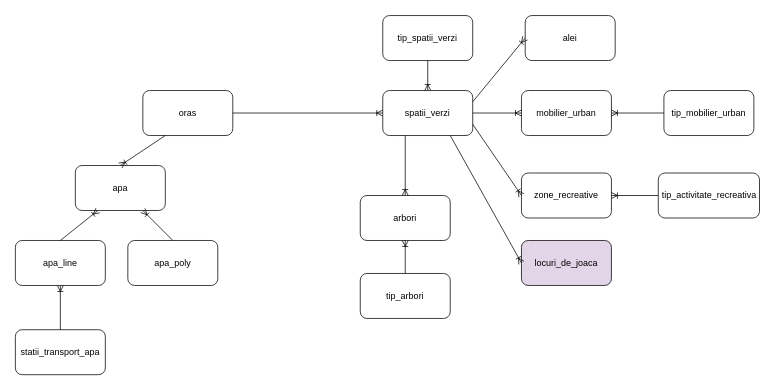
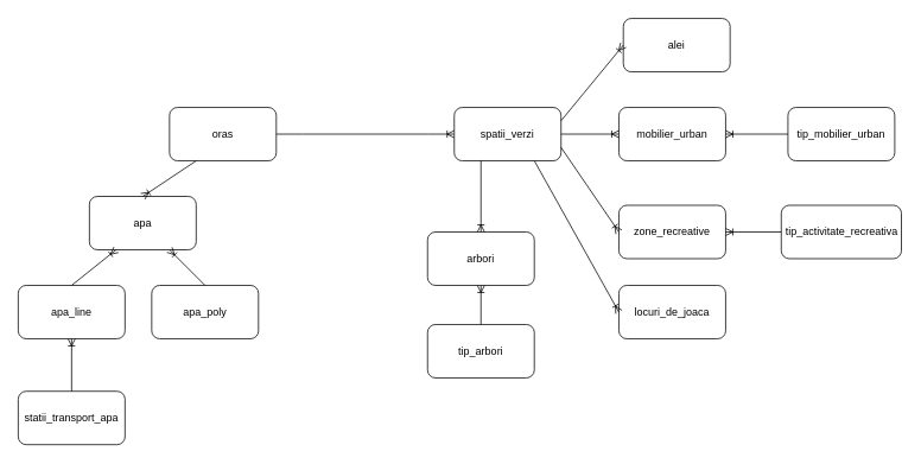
  <mxCell id="0" />
  <mxCell id="1" parent="0" />
  <mxCell id="2" value="oras" style="rounded=1;whiteSpace=wrap;html=1;" vertex="1" parent="1"><mxGeometry x="190" y="120" width="120" height="60" as="geometry" /></mxCell>
  <mxCell id="3" value="" style="edgeStyle=entityRelationEdgeStyle;fontSize=12;html=1;endArrow=ERoneToMany;rounded=0;exitX=1;exitY=0.5;exitDx=0;exitDy=0;entryX=0;entryY=0.5;entryDx=0;entryDy=0;" edge="1" parent="1" source="2" target="4"><mxGeometry width="100" height="100" relative="1" as="geometry"><mxPoint x="590" y="420" as="sourcePoint" /><mxPoint x="390" y="150" as="targetPoint" /></mxGeometry></mxCell>
  <mxCell id="4" value="spatii_verzi" style="rounded=1;whiteSpace=wrap;html=1;" vertex="1" parent="1"><mxGeometry x="510" y="120" width="120" height="60" as="geometry" /></mxCell>
- <mxCell id="5" value="tip_spatii_verzi" style="rounded=1;whiteSpace=wrap;html=1;" vertex="1" parent="1"><mxGeometry x="510" y="20" width="120" height="60" as="geometry" /></mxCell>
- <mxCell id="6" value="" style="fontSize=12;html=1;endArrow=ERoneToMany;rounded=0;exitX=0.5;exitY=1;exitDx=0;exitDy=0;entryX=0.5;entryY=0;entryDx=0;entryDy=0;" edge="1" parent="1" source="5" target="4"><mxGeometry width="100" height="100" relative="1" as="geometry"><mxPoint x="510" y="240" as="sourcePoint" /><mxPoint x="610" y="140" as="targetPoint" /></mxGeometry></mxCell>
  <mxCell id="7" value="apa" style="rounded=1;whiteSpace=wrap;html=1;" vertex="1" parent="1"><mxGeometry x="100" y="220" width="120" height="60" as="geometry" /></mxCell>
  <mxCell id="8" value="" style="fontSize=12;html=1;endArrow=ERoneToMany;rounded=0;exitX=0.25;exitY=1;exitDx=0;exitDy=0;entryX=0.5;entryY=0;entryDx=0;entryDy=0;" edge="1" parent="1" source="2" target="7"><mxGeometry width="100" height="100" relative="1" as="geometry"><mxPoint x="530" y="360" as="sourcePoint" /><mxPoint x="630" y="260" as="targetPoint" /></mxGeometry></mxCell>
  <mxCell id="9" value="apa_line" style="rounded=1;whiteSpace=wrap;html=1;" vertex="1" parent="1"><mxGeometry x="20" y="320" width="120" height="60" as="geometry" /></mxCell>
  <mxCell id="10" value="apa_poly" style="rounded=1;whiteSpace=wrap;html=1;" vertex="1" parent="1"><mxGeometry x="170" y="320" width="120" height="60" as="geometry" /></mxCell>
  <mxCell id="11" value="" style="fontSize=12;html=1;endArrow=ERoneToMany;rounded=0;exitX=0.5;exitY=0;exitDx=0;exitDy=0;entryX=0.25;entryY=1;entryDx=0;entryDy=0;" edge="1" parent="1" source="9" target="7"><mxGeometry width="100" height="100" relative="1" as="geometry"><mxPoint x="530" y="360" as="sourcePoint" /><mxPoint x="630" y="260" as="targetPoint" /></mxGeometry></mxCell>
  <mxCell id="12" value="" style="fontSize=12;html=1;endArrow=ERoneToMany;rounded=0;exitX=0.5;exitY=0;exitDx=0;exitDy=0;entryX=0.75;entryY=1;entryDx=0;entryDy=0;" edge="1" parent="1" source="10" target="7"><mxGeometry width="100" height="100" relative="1" as="geometry"><mxPoint x="530" y="360" as="sourcePoint" /><mxPoint x="630" y="260" as="targetPoint" /></mxGeometry></mxCell>
  <mxCell id="13" value="statii_transport_apa" style="rounded=1;whiteSpace=wrap;html=1;" vertex="1" parent="1"><mxGeometry x="20" y="439" width="120" height="60" as="geometry" /></mxCell>
  <mxCell id="14" value="" style="fontSize=12;html=1;endArrow=ERoneToMany;rounded=0;exitX=0.5;exitY=0;exitDx=0;exitDy=0;entryX=0.5;entryY=1;entryDx=0;entryDy=0;" edge="1" parent="1" source="13" target="9"><mxGeometry width="100" height="100" relative="1" as="geometry"><mxPoint x="320" y="484" as="sourcePoint" /><mxPoint x="420" y="384" as="targetPoint" /></mxGeometry></mxCell>
  <mxCell id="15" value="mobilier_urban" style="rounded=1;whiteSpace=wrap;html=1;" vertex="1" parent="1"><mxGeometry x="695" y="120" width="120" height="60" as="geometry" /></mxCell>
  <mxCell id="16" value="tip_mobilier_urban" style="rounded=1;whiteSpace=wrap;html=1;" vertex="1" parent="1"><mxGeometry x="885" y="120" width="120" height="60" as="geometry" /></mxCell>
  <mxCell id="17" value="" style="fontSize=12;html=1;endArrow=ERoneToMany;rounded=0;exitX=0;exitY=0.5;exitDx=0;exitDy=0;entryX=1;entryY=0.5;entryDx=0;entryDy=0;" edge="1" parent="1" source="16" target="15"><mxGeometry width="100" height="100" relative="1" as="geometry"><mxPoint x="620" y="430" as="sourcePoint" /><mxPoint x="720" y="330" as="targetPoint" /></mxGeometry></mxCell>
  <mxCell id="18" value="" style="fontSize=12;html=1;endArrow=ERoneToMany;rounded=0;exitX=1;exitY=0.5;exitDx=0;exitDy=0;entryX=0;entryY=0.5;entryDx=0;entryDy=0;" edge="1" parent="1" source="4" target="15"><mxGeometry width="100" height="100" relative="1" as="geometry"><mxPoint x="550" y="370" as="sourcePoint" /><mxPoint x="650" y="270" as="targetPoint" /></mxGeometry></mxCell>
  <mxCell id="19" value="zone_recreative" style="rounded=1;whiteSpace=wrap;html=1;" vertex="1" parent="1"><mxGeometry x="695" y="230" width="120" height="60" as="geometry" /></mxCell>
  <mxCell id="20" value="tip_activitate_recreativa" style="rounded=1;whiteSpace=wrap;html=1;" vertex="1" parent="1"><mxGeometry x="877.5" y="230" width="135" height="60" as="geometry" /></mxCell>
  <mxCell id="21" value="" style="fontSize=12;html=1;endArrow=ERoneToMany;rounded=0;exitX=0;exitY=0.5;exitDx=0;exitDy=0;entryX=1;entryY=0.5;entryDx=0;entryDy=0;" edge="1" parent="1" source="20" target="19"><mxGeometry width="100" height="100" relative="1" as="geometry"><mxPoint x="550" y="370" as="sourcePoint" /><mxPoint x="890" y="330" as="targetPoint" /></mxGeometry></mxCell>
  <mxCell id="22" value="" style="fontSize=12;html=1;endArrow=ERoneToMany;rounded=0;exitX=1;exitY=0.75;exitDx=0;exitDy=0;entryX=0;entryY=0.5;entryDx=0;entryDy=0;" edge="1" parent="1" source="4" target="19"><mxGeometry width="100" height="100" relative="1" as="geometry"><mxPoint x="550" y="370" as="sourcePoint" /><mxPoint x="650" y="270" as="targetPoint" /></mxGeometry></mxCell>
  <mxCell id="23" value="arbori" style="rounded=1;whiteSpace=wrap;html=1;" vertex="1" parent="1"><mxGeometry x="480" y="260" width="120" height="60" as="geometry" /></mxCell>
  <mxCell id="24" value="tip_arbori" style="rounded=1;whiteSpace=wrap;html=1;" vertex="1" parent="1"><mxGeometry x="480" y="364" width="120" height="60" as="geometry" /></mxCell>
  <mxCell id="25" value="" style="fontSize=12;html=1;endArrow=ERoneToMany;rounded=0;exitX=0.5;exitY=0;exitDx=0;exitDy=0;entryX=0.5;entryY=1;entryDx=0;entryDy=0;" edge="1" parent="1" source="24" target="23"><mxGeometry width="100" height="100" relative="1" as="geometry"><mxPoint x="710" y="270" as="sourcePoint" /><mxPoint x="810" y="170" as="targetPoint" /></mxGeometry></mxCell>
  <mxCell id="26" value="" style="fontSize=12;html=1;endArrow=ERoneToMany;rounded=0;exitX=0.25;exitY=1;exitDx=0;exitDy=0;entryX=0.5;entryY=0;entryDx=0;entryDy=0;" edge="1" parent="1" source="4" target="23"><mxGeometry width="100" height="100" relative="1" as="geometry"><mxPoint x="710" y="270" as="sourcePoint" /><mxPoint x="810" y="170" as="targetPoint" /></mxGeometry></mxCell>
- <mxCell id="27" value="locuri_de_joaca" style="rounded=1;whiteSpace=wrap;html=1;fillColor=#e1d5e7;" vertex="1" parent="1"><mxGeometry x="695" y="320" width="120" height="60" as="geometry" /></mxCell>
+ <mxCell id="27" value="locuri_de_joaca" style="rounded=1;whiteSpace=wrap;html=1;" vertex="1" parent="1"><mxGeometry x="695" y="320" width="120" height="60" as="geometry" /></mxCell>
  <mxCell id="28" value="" style="fontSize=12;html=1;endArrow=ERoneToMany;rounded=0;exitX=0.75;exitY=1;exitDx=0;exitDy=0;entryX=0;entryY=0.5;entryDx=0;entryDy=0;" edge="1" parent="1" source="4" target="27"><mxGeometry width="100" height="100" relative="1" as="geometry"><mxPoint x="710" y="270" as="sourcePoint" /><mxPoint x="810" y="170" as="targetPoint" /></mxGeometry></mxCell>
  <mxCell id="29" value="alei" style="rounded=1;whiteSpace=wrap;html=1;" vertex="1" parent="1"><mxGeometry x="700" y="20" width="120" height="60" as="geometry" /></mxCell>
  <mxCell id="30" value="" style="fontSize=12;html=1;endArrow=ERoneToMany;rounded=0;entryX=0;entryY=0.5;entryDx=0;entryDy=0;exitX=1;exitY=0.25;exitDx=0;exitDy=0;" edge="1" parent="1" source="4" target="29"><mxGeometry width="100" height="100" relative="1" as="geometry"><mxPoint x="630" y="120" as="sourcePoint" /><mxPoint x="710" y="100" as="targetPoint" /></mxGeometry></mxCell>
